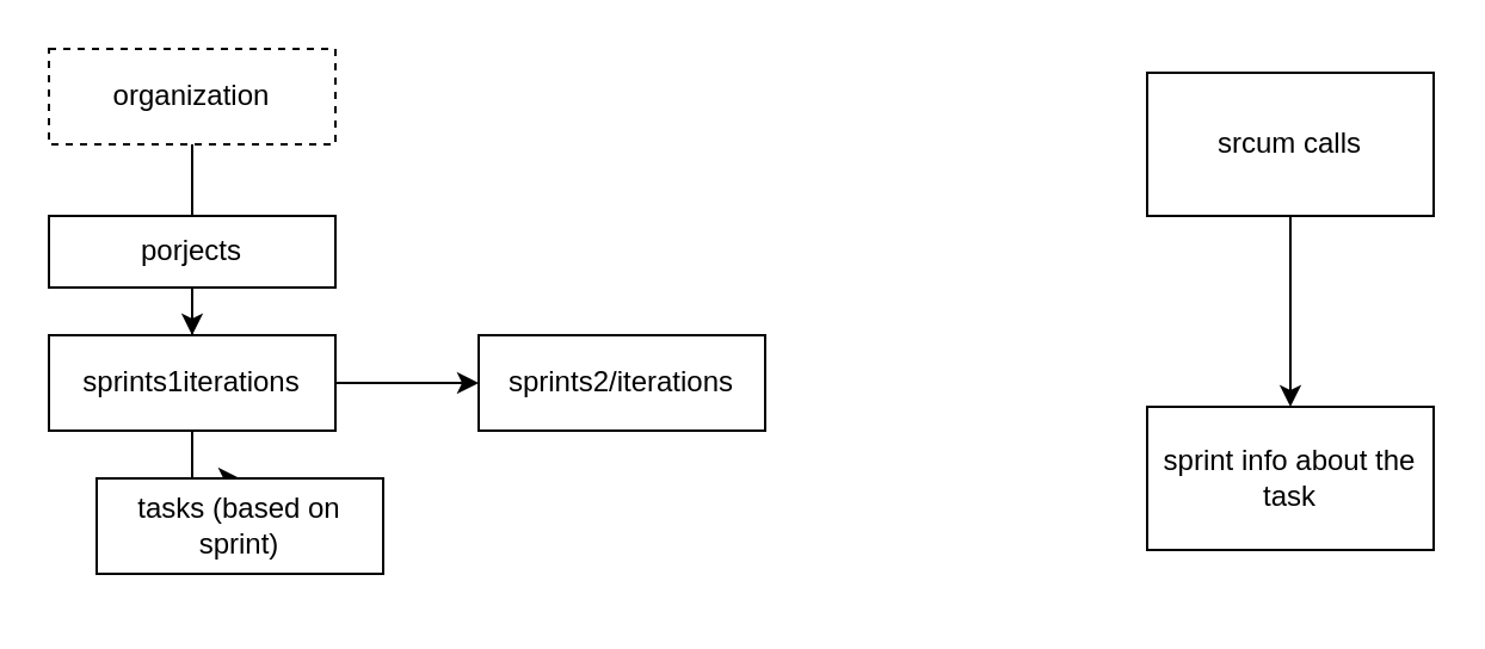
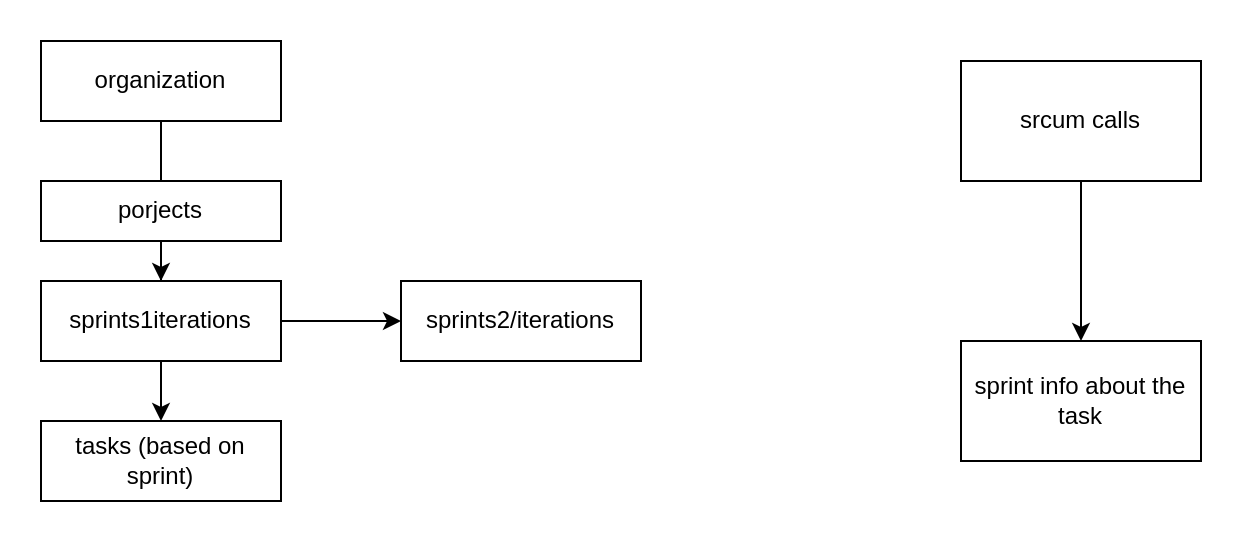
  <mxCell id="0" />
  <mxCell id="1" parent="0" />
  <mxCell id="2" value="" style="edgeStyle=orthogonalEdgeStyle;rounded=0;orthogonalLoop=1;jettySize=auto;html=1;endArrow=none;" edge="1" parent="1" source="3" target="5"><mxGeometry relative="1" as="geometry" /></mxCell>
- <mxCell id="3" value="organization" style="rounded=0;whiteSpace=wrap;html=1;dashed=1;" vertex="1" parent="1"><mxGeometry x="20" y="20" width="120" height="40" as="geometry" /></mxCell>
+ <mxCell id="3" value="organization" style="rounded=0;whiteSpace=wrap;html=1;" vertex="1" parent="1"><mxGeometry x="20" y="20" width="120" height="40" as="geometry" /></mxCell>
  <mxCell id="4" value="" style="edgeStyle=orthogonalEdgeStyle;rounded=0;orthogonalLoop=1;jettySize=auto;html=1;" edge="1" parent="1" source="5" target="8"><mxGeometry relative="1" as="geometry" /></mxCell>
  <mxCell id="5" value="porjects" style="rounded=0;whiteSpace=wrap;html=1;" vertex="1" parent="1"><mxGeometry x="20" y="90" width="120" height="30" as="geometry" /></mxCell>
  <mxCell id="6" value="" style="edgeStyle=orthogonalEdgeStyle;rounded=0;orthogonalLoop=1;jettySize=auto;html=1;" edge="1" parent="1" source="8" target="9"><mxGeometry relative="1" as="geometry" /></mxCell>
  <mxCell id="7" value="" style="edgeStyle=orthogonalEdgeStyle;rounded=0;orthogonalLoop=1;jettySize=auto;html=1;" edge="1" parent="1" source="8" target="10"><mxGeometry relative="1" as="geometry" /></mxCell>
  <mxCell id="8" value="sprints1iterations" style="rounded=0;whiteSpace=wrap;html=1;" vertex="1" parent="1"><mxGeometry x="20" y="140" width="120" height="40" as="geometry" /></mxCell>
- <mxCell id="9" value="tasks (based on sprint)" style="rounded=0;whiteSpace=wrap;html=1;" vertex="1" parent="1"><mxGeometry x="40" y="200" width="120" height="40" as="geometry" /></mxCell>
+ <mxCell id="9" value="tasks (based on sprint)" style="rounded=0;whiteSpace=wrap;html=1;" vertex="1" parent="1"><mxGeometry x="20" y="210" width="120" height="40" as="geometry" /></mxCell>
  <mxCell id="10" value="sprints2/iterations" style="rounded=0;whiteSpace=wrap;html=1;" vertex="1" parent="1"><mxGeometry x="200" y="140" width="120" height="40" as="geometry" /></mxCell>
  <mxCell id="11" value="" style="edgeStyle=orthogonalEdgeStyle;rounded=0;orthogonalLoop=1;jettySize=auto;html=1;" edge="1" parent="1" source="12" target="13"><mxGeometry relative="1" as="geometry" /></mxCell>
  <mxCell id="12" value="srcum calls" style="rounded=0;whiteSpace=wrap;html=1;" vertex="1" parent="1"><mxGeometry x="480" y="30" width="120" height="60" as="geometry" /></mxCell>
  <mxCell id="13" value="sprint info about the task" style="rounded=0;whiteSpace=wrap;html=1;" vertex="1" parent="1"><mxGeometry x="480" y="170" width="120" height="60" as="geometry" /></mxCell>
